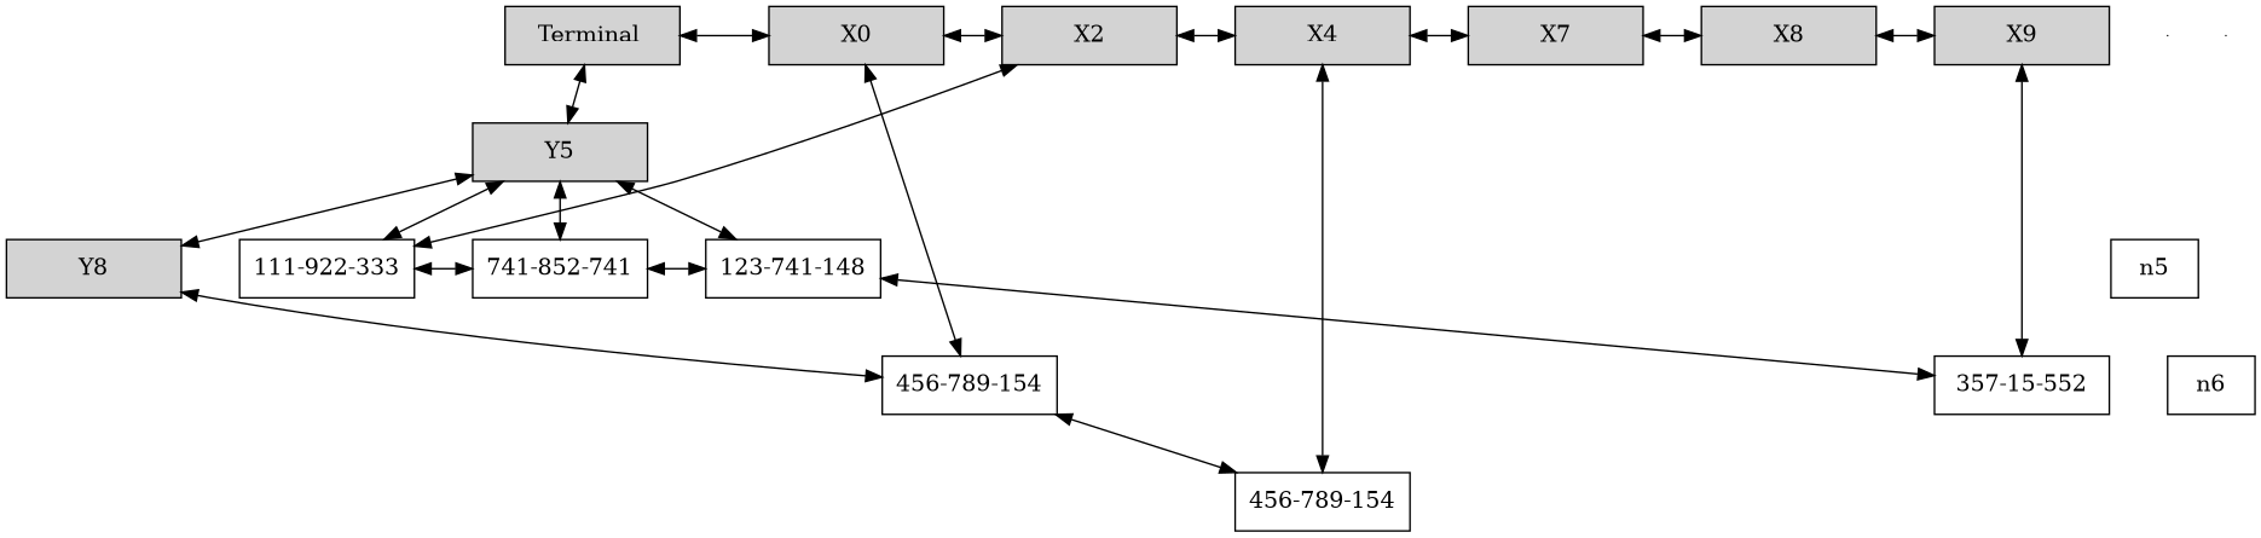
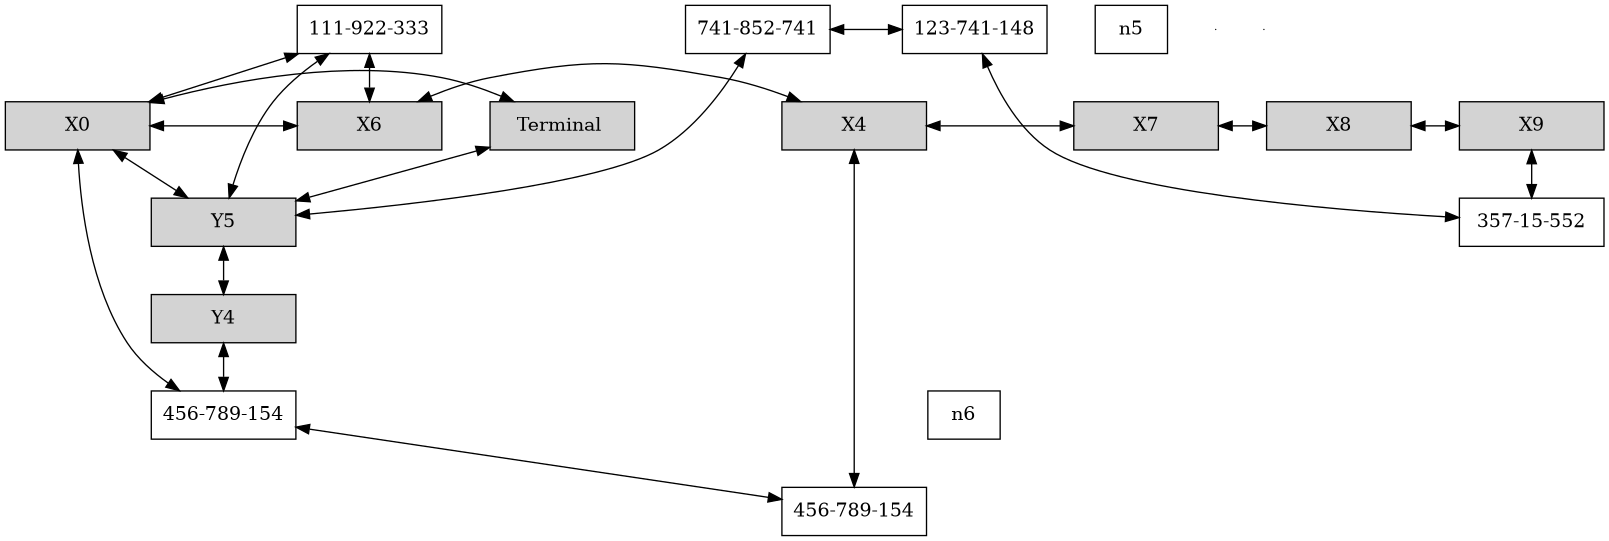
  digraph {
    nodesep=0.5
    node [group=0 shape=box]
    edge [dir=both]
    n25 [group=2 label="111-922-333" width=1.5]
    n5 [group=""]
    n75 [group=7 label="741-852-741" width=1.5]
    n85 [group=8 label="123-741-148" width=1.5]
    n08 [label="456-789-154" width=1.5]
    n8 [label=n6 group=""]
    Terminal [label="Terminal " style=filled width=1.5]
    X0 [style=filled width=1.5]
-   X2 [group=2 style=filled width=1.5]
+   X2 [group=2 style=filled width=1.5 label=X6]
    X6 [group=6 label=X4 style=filled width=1.5]
    X7 [group=7 style=filled width=1.5]
    X8 [group=8 style=filled width=1.5]
    X9 [group=9 style=filled width=1.5]
    n95 [group=9 label="357-15-552" width=1.5]
    n68 [group=6 label="456-789-154" width=1.5]
    Y5 [style=filled width=1.5]
-   Y8 [style=filled width=1.5]
+   Y8 [style=filled width=1.5 label=Y4]
    e0 [shape=point width=0 group=""]
    e1 [shape=point width=0 group=""]
    subgraph sub_1 {
      rank=same
      n25
      n5
    }
    subgraph sub_2 {
      rank=same
      n5
      n75
    }
    subgraph sub_3 {
      rank=same
      n5
      n85
    }
    subgraph sub_4 {
      rank=same
      n08
      n8
    }
    subgraph sub_5 {
      rank=same
      Terminal
      X0
    }
    subgraph sub_6 {
      rank=same
      X0
      X2
    }
    subgraph sub_7 {
      rank=same
      X2
      X6
    }
    subgraph sub_8 {
      rank=same
      X6
      X7
    }
    subgraph sub_9 {
      rank=same
      X7
      X8
    }
    subgraph sub_10 {
      rank=same
      X8
      X9
    }
-   n25 -> n75
+   n25 -> X0
    n75 -> n85
    n85 -> n95
    n08 -> n68
    Terminal -> X0
    Terminal -> Y5
    X0 -> n08
    X0 -> X2
    X2 -> n25
    X2 -> X6
    X6 -> X7
    X6 -> n68
    X7 -> X8
    X8 -> X9
    X9 -> n95
    Y5 -> n25
    Y5 -> n75
-   Y5 -> n85
+   Y5 -> X0
    Y5 -> Y8
    Y8 -> n08
  }
